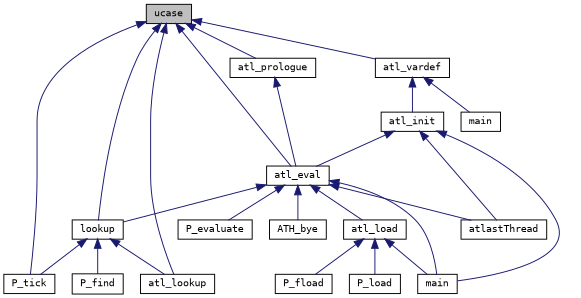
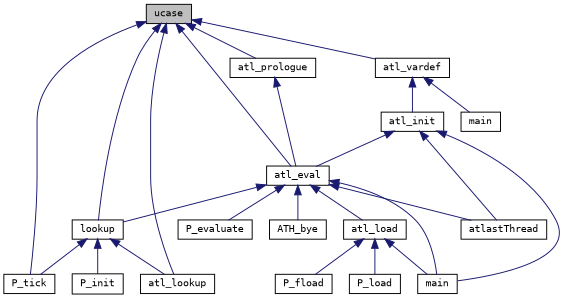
  digraph {
    fontname="DejaVu Sans Mono"
    rankdir=TB
    node [color=black fillcolor=white fontname="DejaVu Sans Mono" fontsize=10 shape=record style=filled]
    edge [color=midnightblue dir=back fontname="DejaVu Sans Mono" fontsize=10 labelfontname=Helvetica labelfontsize=10 style=solid]
    n1 [fillcolor=grey75 fontcolor=black height=0.2 label=ucase width=0.4]
    n2 [height=0.2 label=lookup width=0.4]
    n3 [height=0.2 label=P_tick width=0.4]
    n4 [height=0.2 label=atl_lookup width=0.4]
    n5 [height=0.2 label=atl_eval width=0.4]
    n6 [height=0.2 label=atl_vardef width=0.4]
    n7 [height=0.2 label=atl_prologue width=0.4]
-   n8 [height=0.2 label=P_find width=0.4]
+   n8 [height=0.2 label=P_init width=0.4]
    n9 [height=0.2 label=ATH_bye width=0.4]
    n10 [height=0.2 label=P_evaluate width=0.4]
    n11 [height=0.2 label=atl_load width=0.4]
    n12 [height=0.2 label=main width=0.4]
    n13 [height=0.2 label=atlastThread width=0.4]
    n14 [height=0.2 label=atl_init width=0.4]
    n15 [height=0.2 label=main width=0.4]
    n16 [height=0.2 label=P_fload width=0.4]
    n17 [height=0.2 label=P_load width=0.4]
    n1 -> n2
    n1 -> n3
    n1 -> n4
    n1 -> n5
    n1 -> n6
    n1 -> n7
    n2 -> n3
    n2 -> n4
    n2 -> n8
    n5 -> n2
    n5 -> n9
    n5 -> n10
    n5 -> n11
    n5 -> n12
    n5 -> n13
    n6 -> n14
    n6 -> n15
    n7 -> n5
    n11 -> n12
    n11 -> n16
    n11 -> n17
    n14 -> n5
    n14 -> n12
    n14 -> n13
  }
